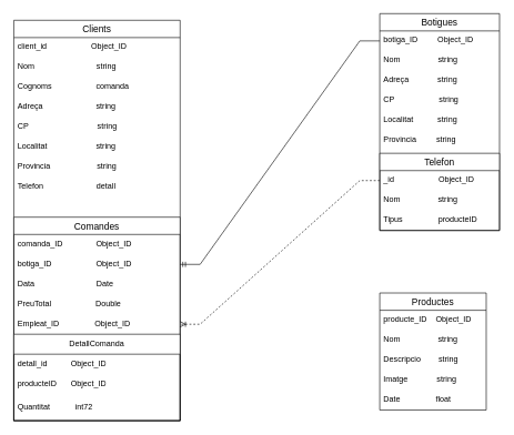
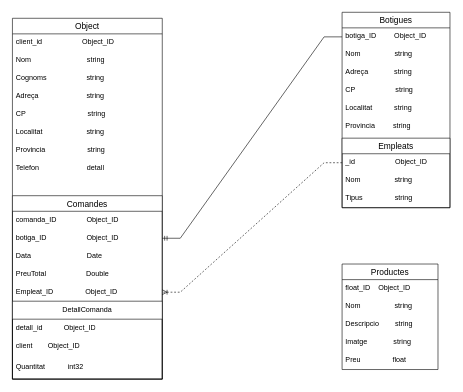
  <mxCell id="0" />
  <mxCell id="1" parent="0" />
- <mxCell id="2" value="Clients" style="swimlane;fontStyle=0;childLayout=stackLayout;horizontal=1;startSize=26;horizontalStack=0;resizeParent=1;resizeParentMax=0;resizeLast=0;collapsible=1;marginBottom=0;align=center;fontSize=14;" parent="1" vertex="1"><mxGeometry x="20" y="30" width="250" height="602" as="geometry" /></mxCell>
+ <mxCell id="2" value="Object" style="swimlane;fontStyle=0;childLayout=stackLayout;horizontal=1;startSize=26;horizontalStack=0;resizeParent=1;resizeParentMax=0;resizeLast=0;collapsible=1;marginBottom=0;align=center;fontSize=14;" parent="1" vertex="1"><mxGeometry x="20" y="30" width="250" height="602" as="geometry" /></mxCell>
  <mxCell id="3" value="client_id                    Object_ID" style="text;strokeColor=none;fillColor=none;spacingLeft=4;spacingRight=4;overflow=hidden;rotatable=0;points=[[0,0.5],[1,0.5]];portConstraint=eastwest;fontSize=12;" parent="2" vertex="1"><mxGeometry y="26" width="250" height="30" as="geometry" /></mxCell>
  <mxCell id="4" value="Nom                            string" style="text;strokeColor=none;fillColor=none;spacingLeft=4;spacingRight=4;overflow=hidden;rotatable=0;points=[[0,0.5],[1,0.5]];portConstraint=eastwest;fontSize=12;" parent="2" vertex="1"><mxGeometry y="56" width="250" height="30" as="geometry" /></mxCell>
- <mxCell id="5" value="Cognoms                    comanda" style="text;strokeColor=none;fillColor=none;spacingLeft=4;spacingRight=4;overflow=hidden;rotatable=0;points=[[0,0.5],[1,0.5]];portConstraint=eastwest;fontSize=12;" parent="2" vertex="1"><mxGeometry y="86" width="250" height="30" as="geometry" /></mxCell>
+ <mxCell id="5" value="Cognoms                    string" style="text;strokeColor=none;fillColor=none;spacingLeft=4;spacingRight=4;overflow=hidden;rotatable=0;points=[[0,0.5],[1,0.5]];portConstraint=eastwest;fontSize=12;" parent="2" vertex="1"><mxGeometry y="86" width="250" height="30" as="geometry" /></mxCell>
  <mxCell id="6" value="Adreça                        string" style="text;strokeColor=none;fillColor=none;spacingLeft=4;spacingRight=4;overflow=hidden;rotatable=0;points=[[0,0.5],[1,0.5]];portConstraint=eastwest;fontSize=12;" parent="2" vertex="1"><mxGeometry y="116" width="250" height="30" as="geometry" /></mxCell>
  <mxCell id="7" value="CP                               string" style="text;strokeColor=none;fillColor=none;spacingLeft=4;spacingRight=4;overflow=hidden;rotatable=0;points=[[0,0.5],[1,0.5]];portConstraint=eastwest;fontSize=12;" parent="2" vertex="1"><mxGeometry y="146" width="250" height="30" as="geometry" /></mxCell>
  <mxCell id="8" value="Localitat                      string" style="text;strokeColor=none;fillColor=none;spacingLeft=4;spacingRight=4;overflow=hidden;rotatable=0;points=[[0,0.5],[1,0.5]];portConstraint=eastwest;fontSize=12;" parent="2" vertex="1"><mxGeometry y="176" width="250" height="30" as="geometry" /></mxCell>
  <mxCell id="9" value="Provincia                     string" style="text;strokeColor=none;fillColor=none;spacingLeft=4;spacingRight=4;overflow=hidden;rotatable=0;points=[[0,0.5],[1,0.5]];portConstraint=eastwest;fontSize=12;" parent="2" vertex="1"><mxGeometry y="206" width="250" height="30" as="geometry" /></mxCell>
  <mxCell id="10" value="Telefon                        detall" style="text;strokeColor=none;fillColor=none;spacingLeft=4;spacingRight=4;overflow=hidden;rotatable=0;points=[[0,0.5],[1,0.5]];portConstraint=eastwest;fontSize=12;" parent="2" vertex="1"><mxGeometry y="236" width="250" height="30" as="geometry" /></mxCell>
  <mxCell id="11" style="text;strokeColor=none;fillColor=none;spacingLeft=4;spacingRight=4;overflow=hidden;rotatable=0;points=[[0,0.5],[1,0.5]];portConstraint=eastwest;fontSize=12;" parent="2" vertex="1"><mxGeometry y="266" width="250" height="30" as="geometry" /></mxCell>
  <mxCell id="12" value="Comandes" style="swimlane;fontStyle=0;childLayout=stackLayout;horizontal=1;startSize=26;horizontalStack=0;resizeParent=1;resizeParentMax=0;resizeLast=0;collapsible=1;marginBottom=0;align=center;fontSize=14;" parent="2" vertex="1"><mxGeometry y="296" width="250" height="306" as="geometry" /></mxCell>
  <mxCell id="13" value="comanda_ID               Object_ID" style="text;strokeColor=none;fillColor=none;spacingLeft=4;spacingRight=4;overflow=hidden;rotatable=0;points=[[0,0.5],[1,0.5]];portConstraint=eastwest;fontSize=12;" parent="12" vertex="1"><mxGeometry y="26" width="250" height="30" as="geometry" /></mxCell>
  <mxCell id="14" value="botiga_ID                    Object_ID" style="text;strokeColor=none;fillColor=none;spacingLeft=4;spacingRight=4;overflow=hidden;rotatable=0;points=[[0,0.5],[1,0.5]];portConstraint=eastwest;fontSize=12;" vertex="1" parent="12"><mxGeometry y="56" width="250" height="30" as="geometry" /></mxCell>
  <mxCell id="15" value="Data                            Date" style="text;strokeColor=none;fillColor=none;spacingLeft=4;spacingRight=4;overflow=hidden;rotatable=0;points=[[0,0.5],[1,0.5]];portConstraint=eastwest;fontSize=12;" parent="12" vertex="1"><mxGeometry y="86" width="250" height="30" as="geometry" /></mxCell>
  <mxCell id="16" value="PreuTotal                    Double" style="text;strokeColor=none;fillColor=none;spacingLeft=4;spacingRight=4;overflow=hidden;rotatable=0;points=[[0,0.5],[1,0.5]];portConstraint=eastwest;fontSize=12;" parent="12" vertex="1"><mxGeometry y="116" width="250" height="30" as="geometry" /></mxCell>
  <mxCell id="17" value="Empleat_ID                Object_ID" style="text;strokeColor=none;fillColor=none;spacingLeft=4;spacingRight=4;overflow=hidden;rotatable=0;points=[[0,0.5],[1,0.5]];portConstraint=eastwest;fontSize=12;" parent="12" vertex="1"><mxGeometry y="146" width="250" height="30" as="geometry" /></mxCell>
  <mxCell id="18" value="DetallComanda" style="swimlane;fontStyle=0;childLayout=stackLayout;horizontal=1;startSize=30;horizontalStack=0;resizeParent=1;resizeParentMax=0;resizeLast=0;collapsible=1;marginBottom=0;whiteSpace=wrap;html=1;" vertex="1" parent="12"><mxGeometry y="176" width="250" height="130" as="geometry" /></mxCell>
  <mxCell id="19" value="detall_id&lt;span style=&quot;white-space: pre;&quot;&gt;&#09;&lt;/span&gt;&lt;span style=&quot;white-space: pre;&quot;&gt;&#09;&lt;/span&gt;Object_ID" style="text;strokeColor=none;fillColor=none;align=left;verticalAlign=middle;spacingLeft=4;spacingRight=4;overflow=hidden;points=[[0,0.5],[1,0.5]];portConstraint=eastwest;rotatable=0;whiteSpace=wrap;html=1;" vertex="1" parent="18"><mxGeometry y="30" width="250" height="30" as="geometry" /></mxCell>
- <mxCell id="20" value="producteID&lt;span style=&quot;white-space: pre;&quot;&gt;&#09;&lt;/span&gt;Object_ID" style="text;strokeColor=none;fillColor=none;align=left;verticalAlign=middle;spacingLeft=4;spacingRight=4;overflow=hidden;points=[[0,0.5],[1,0.5]];portConstraint=eastwest;rotatable=0;whiteSpace=wrap;html=1;" vertex="1" parent="18"><mxGeometry y="60" width="250" height="30" as="geometry" /></mxCell>
- <mxCell id="21" value="Quantitat&lt;span style=&quot;white-space: pre;&quot;&gt;&#09;&lt;/span&gt;&lt;span style=&quot;white-space: pre;&quot;&gt;&#09;&lt;/span&gt;&amp;nbsp; int72" style="text;strokeColor=none;fillColor=none;align=left;verticalAlign=middle;spacingLeft=4;spacingRight=4;overflow=hidden;points=[[0,0.5],[1,0.5]];portConstraint=eastwest;rotatable=0;whiteSpace=wrap;html=1;" vertex="1" parent="18"><mxGeometry y="90" width="250" height="40" as="geometry" /></mxCell>
+ <mxCell id="20" value="client&lt;span style=&quot;white-space: pre;&quot;&gt;&#09;&lt;/span&gt;Object_ID" style="text;strokeColor=none;fillColor=none;align=left;verticalAlign=middle;spacingLeft=4;spacingRight=4;overflow=hidden;points=[[0,0.5],[1,0.5]];portConstraint=eastwest;rotatable=0;whiteSpace=wrap;html=1;" vertex="1" parent="18"><mxGeometry y="60" width="250" height="30" as="geometry" /></mxCell>
+ <mxCell id="21" value="Quantitat&lt;span style=&quot;white-space: pre;&quot;&gt;&#09;&lt;/span&gt;&lt;span style=&quot;white-space: pre;&quot;&gt;&#09;&lt;/span&gt;&amp;nbsp; int32" style="text;strokeColor=none;fillColor=none;align=left;verticalAlign=middle;spacingLeft=4;spacingRight=4;overflow=hidden;points=[[0,0.5],[1,0.5]];portConstraint=eastwest;rotatable=0;whiteSpace=wrap;html=1;" vertex="1" parent="18"><mxGeometry y="90" width="250" height="40" as="geometry" /></mxCell>
  <mxCell id="22" value="Botigues" style="swimlane;fontStyle=0;childLayout=stackLayout;horizontal=1;startSize=26;horizontalStack=0;resizeParent=1;resizeParentMax=0;resizeLast=0;collapsible=1;marginBottom=0;align=center;fontSize=14;" parent="1" vertex="1"><mxGeometry x="570" y="20" width="180" height="326" as="geometry" /></mxCell>
  <mxCell id="23" value="botiga_ID         Object_ID" style="text;strokeColor=none;fillColor=none;spacingLeft=4;spacingRight=4;overflow=hidden;rotatable=0;points=[[0,0.5],[1,0.5]];portConstraint=eastwest;fontSize=12;" parent="22" vertex="1"><mxGeometry y="26" width="180" height="30" as="geometry" /></mxCell>
  <mxCell id="24" value="Nom                 string" style="text;strokeColor=none;fillColor=none;spacingLeft=4;spacingRight=4;overflow=hidden;rotatable=0;points=[[0,0.5],[1,0.5]];portConstraint=eastwest;fontSize=12;" parent="22" vertex="1"><mxGeometry y="56" width="180" height="30" as="geometry" /></mxCell>
  <mxCell id="25" value="Adreça             string" style="text;strokeColor=none;fillColor=none;spacingLeft=4;spacingRight=4;overflow=hidden;rotatable=0;points=[[0,0.5],[1,0.5]];portConstraint=eastwest;fontSize=12;" parent="22" vertex="1"><mxGeometry y="86" width="180" height="30" as="geometry" /></mxCell>
  <mxCell id="26" value="CP                    string" style="text;strokeColor=none;fillColor=none;spacingLeft=4;spacingRight=4;overflow=hidden;rotatable=0;points=[[0,0.5],[1,0.5]];portConstraint=eastwest;fontSize=12;" parent="22" vertex="1"><mxGeometry y="116" width="180" height="30" as="geometry" /></mxCell>
  <mxCell id="27" value="Localitat           string" style="text;strokeColor=none;fillColor=none;spacingLeft=4;spacingRight=4;overflow=hidden;rotatable=0;points=[[0,0.5],[1,0.5]];portConstraint=eastwest;fontSize=12;" parent="22" vertex="1"><mxGeometry y="146" width="180" height="30" as="geometry" /></mxCell>
  <mxCell id="28" value="Provincia         string" style="text;strokeColor=none;fillColor=none;spacingLeft=4;spacingRight=4;overflow=hidden;rotatable=0;points=[[0,0.5],[1,0.5]];portConstraint=eastwest;fontSize=12;" parent="22" vertex="1"><mxGeometry y="176" width="180" height="34" as="geometry" /></mxCell>
- <mxCell id="29" value="Telefon" style="swimlane;fontStyle=0;childLayout=stackLayout;horizontal=1;startSize=26;horizontalStack=0;resizeParent=1;resizeParentMax=0;resizeLast=0;collapsible=1;marginBottom=0;align=center;fontSize=14;" parent="22" vertex="1"><mxGeometry y="210" width="180" height="116" as="geometry" /></mxCell>
+ <mxCell id="29" value="Empleats" style="swimlane;fontStyle=0;childLayout=stackLayout;horizontal=1;startSize=26;horizontalStack=0;resizeParent=1;resizeParentMax=0;resizeLast=0;collapsible=1;marginBottom=0;align=center;fontSize=14;" parent="22" vertex="1"><mxGeometry y="210" width="180" height="116" as="geometry" /></mxCell>
  <mxCell id="30" value="_id                    Object_ID" style="text;strokeColor=none;fillColor=none;spacingLeft=4;spacingRight=4;overflow=hidden;rotatable=0;points=[[0,0.5],[1,0.5]];portConstraint=eastwest;fontSize=12;" parent="29" vertex="1"><mxGeometry y="26" width="180" height="30" as="geometry" /></mxCell>
  <mxCell id="31" value="Nom                  string" style="text;strokeColor=none;fillColor=none;spacingLeft=4;spacingRight=4;overflow=hidden;rotatable=0;points=[[0,0.5],[1,0.5]];portConstraint=eastwest;fontSize=12;" parent="29" vertex="1"><mxGeometry y="56" width="180" height="30" as="geometry" /></mxCell>
- <mxCell id="32" value="Tipus                producteID" style="text;strokeColor=none;fillColor=none;spacingLeft=4;spacingRight=4;overflow=hidden;rotatable=0;points=[[0,0.5],[1,0.5]];portConstraint=eastwest;fontSize=12;" parent="29" vertex="1"><mxGeometry y="86" width="180" height="30" as="geometry" /></mxCell>
+ <mxCell id="32" value="Tipus                string" style="text;strokeColor=none;fillColor=none;spacingLeft=4;spacingRight=4;overflow=hidden;rotatable=0;points=[[0,0.5],[1,0.5]];portConstraint=eastwest;fontSize=12;" parent="29" vertex="1"><mxGeometry y="86" width="180" height="30" as="geometry" /></mxCell>
  <mxCell id="33" value="Productes" style="swimlane;fontStyle=0;childLayout=stackLayout;horizontal=1;startSize=26;horizontalStack=0;resizeParent=1;resizeParentMax=0;resizeLast=0;collapsible=1;marginBottom=0;align=center;fontSize=14;" parent="1" vertex="1"><mxGeometry x="570" y="440" width="160" height="176" as="geometry" /></mxCell>
- <mxCell id="34" value="producte_ID    Object_ID" style="text;strokeColor=none;fillColor=none;spacingLeft=4;spacingRight=4;overflow=hidden;rotatable=0;points=[[0,0.5],[1,0.5]];portConstraint=eastwest;fontSize=12;" parent="33" vertex="1"><mxGeometry y="26" width="160" height="30" as="geometry" /></mxCell>
+ <mxCell id="34" value="float_ID    Object_ID" style="text;strokeColor=none;fillColor=none;spacingLeft=4;spacingRight=4;overflow=hidden;rotatable=0;points=[[0,0.5],[1,0.5]];portConstraint=eastwest;fontSize=12;" parent="33" vertex="1"><mxGeometry y="26" width="160" height="30" as="geometry" /></mxCell>
  <mxCell id="35" value="Nom                  string" style="text;strokeColor=none;fillColor=none;spacingLeft=4;spacingRight=4;overflow=hidden;rotatable=0;points=[[0,0.5],[1,0.5]];portConstraint=eastwest;fontSize=12;" parent="33" vertex="1"><mxGeometry y="56" width="160" height="30" as="geometry" /></mxCell>
  <mxCell id="36" value="Descripcio        string&#10;    &#10;" style="text;strokeColor=none;fillColor=none;spacingLeft=4;spacingRight=4;overflow=hidden;rotatable=0;points=[[0,0.5],[1,0.5]];portConstraint=eastwest;fontSize=12;" parent="33" vertex="1"><mxGeometry y="86" width="160" height="30" as="geometry" /></mxCell>
  <mxCell id="37" value="Imatge              string" style="text;strokeColor=none;fillColor=none;spacingLeft=4;spacingRight=4;overflow=hidden;rotatable=0;points=[[0,0.5],[1,0.5]];portConstraint=eastwest;fontSize=12;" vertex="1" parent="33"><mxGeometry y="116" width="160" height="30" as="geometry" /></mxCell>
- <mxCell id="38" value="Date                float" style="text;strokeColor=none;fillColor=none;spacingLeft=4;spacingRight=4;overflow=hidden;rotatable=0;points=[[0,0.5],[1,0.5]];portConstraint=eastwest;fontSize=12;" vertex="1" parent="33"><mxGeometry y="146" width="160" height="30" as="geometry" /></mxCell>
+ <mxCell id="38" value="Preu                float" style="text;strokeColor=none;fillColor=none;spacingLeft=4;spacingRight=4;overflow=hidden;rotatable=0;points=[[0,0.5],[1,0.5]];portConstraint=eastwest;fontSize=12;" vertex="1" parent="33"><mxGeometry y="146" width="160" height="30" as="geometry" /></mxCell>
  <mxCell id="39" value="" style="edgeStyle=entityRelationEdgeStyle;fontSize=12;html=1;endArrow=ERoneToMany;rounded=0;entryX=1;entryY=0.5;entryDx=0;entryDy=0;dashed=1;" edge="1" parent="1" source="30" target="17"><mxGeometry width="100" height="100" relative="1" as="geometry"><mxPoint x="460" y="420" as="sourcePoint" /><mxPoint x="560" y="320" as="targetPoint" /></mxGeometry></mxCell>
  <mxCell id="40" value="" style="edgeStyle=entityRelationEdgeStyle;fontSize=12;html=1;endArrow=ERmandOne;rounded=0;" edge="1" parent="1" source="23" target="14"><mxGeometry width="100" height="100" relative="1" as="geometry"><mxPoint x="460" y="420" as="sourcePoint" /><mxPoint x="560" y="320" as="targetPoint" /></mxGeometry></mxCell>
